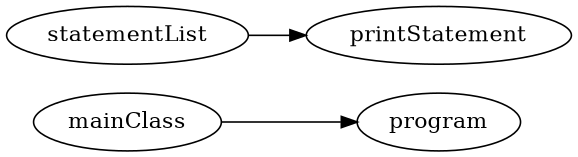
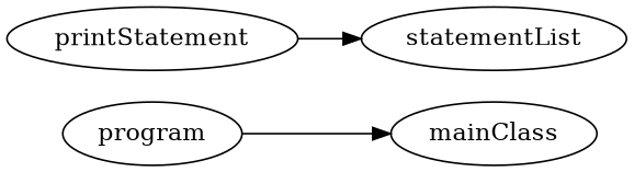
  digraph {
    rankdir=LR
    program
    mainClass
    statementList
    printStatement
-   mainClass -> program
-   statementList -> printStatement
+   program -> mainClass
+   printStatement -> statementList
  }
